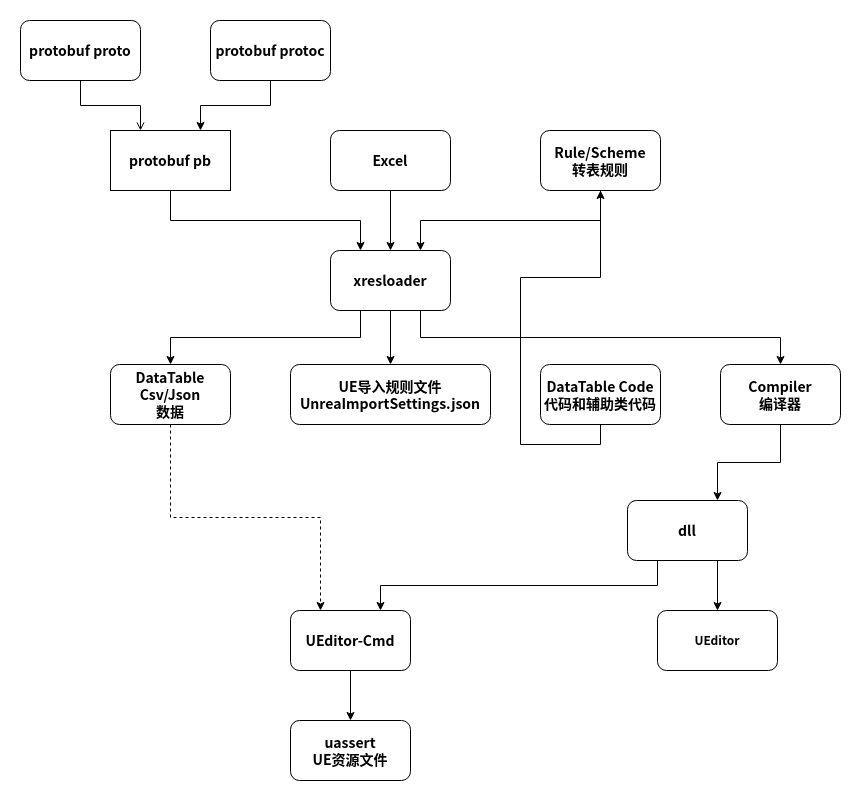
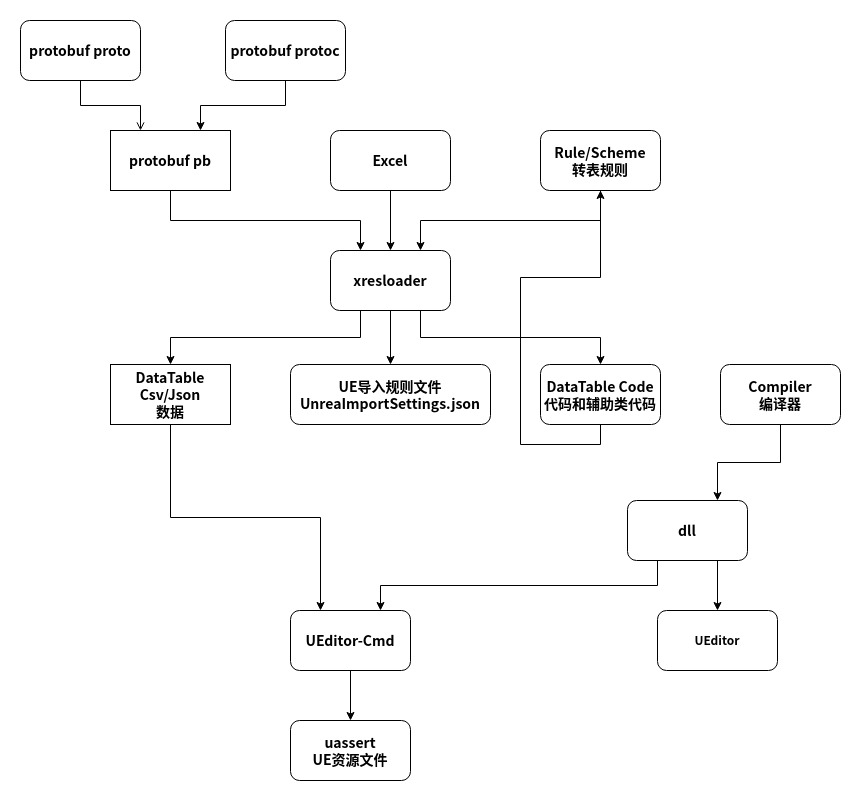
  <mxCell id="0" />
  <mxCell id="1" parent="0" />
  <mxCell id="2" style="edgeStyle=orthogonalEdgeStyle;rounded=0;orthogonalLoop=1;jettySize=auto;html=1;exitX=0.5;exitY=1;exitDx=0;exitDy=0;entryX=0.25;entryY=0;entryDx=0;entryDy=0;fontFamily=Noto Sans CJK SC;fontSize=14;fontStyle=1;endArrow=open;" parent="1" source="3" target="7" edge="1"><mxGeometry relative="1" as="geometry" /></mxCell>
  <mxCell id="3" value="protobuf proto" style="rounded=1;whiteSpace=wrap;html=1;fontFamily=Noto Sans CJK SC;fontSize=14;fontStyle=1" parent="1" vertex="1"><mxGeometry x="20" y="20" width="120" height="60" as="geometry" /></mxCell>
  <mxCell id="4" style="edgeStyle=orthogonalEdgeStyle;rounded=0;orthogonalLoop=1;jettySize=auto;html=1;exitX=0.5;exitY=1;exitDx=0;exitDy=0;entryX=0.75;entryY=0;entryDx=0;entryDy=0;fontFamily=Noto Sans CJK SC;fontSize=14;fontStyle=1" parent="1" source="5" target="7" edge="1"><mxGeometry relative="1" as="geometry"><mxPoint x="170" y="130" as="targetPoint" /></mxGeometry></mxCell>
- <mxCell id="5" value="protobuf protoc" style="rounded=1;whiteSpace=wrap;html=1;fontFamily=Noto Sans CJK SC;fontSize=14;fontStyle=1" parent="1" vertex="1"><mxGeometry x="210" y="20" width="120" height="60" as="geometry" /></mxCell>
+ <mxCell id="5" value="protobuf protoc" style="rounded=1;whiteSpace=wrap;html=1;fontFamily=Noto Sans CJK SC;fontSize=14;fontStyle=1" parent="1" vertex="1"><mxGeometry x="225" y="20" width="120" height="60" as="geometry" /></mxCell>
  <mxCell id="6" style="edgeStyle=orthogonalEdgeStyle;rounded=0;orthogonalLoop=1;jettySize=auto;html=1;exitX=0.5;exitY=1;exitDx=0;exitDy=0;entryX=0.25;entryY=0;entryDx=0;entryDy=0;fontFamily=Noto Sans CJK SC;fontSize=14;fontStyle=1" parent="1" source="7" target="15" edge="1"><mxGeometry relative="1" as="geometry" /></mxCell>
  <mxCell id="7" value="&lt;div style=&quot;font-size: 14px;&quot;&gt;protobuf pb&lt;/div&gt;" style="whiteSpace=wrap;html=1;fontFamily=Noto Sans CJK SC;fontSize=14;fontStyle=1;rounded=0;" parent="1" vertex="1"><mxGeometry x="110" y="130" width="120" height="60" as="geometry" /></mxCell>
  <mxCell id="8" style="edgeStyle=orthogonalEdgeStyle;rounded=0;orthogonalLoop=1;jettySize=auto;html=1;exitX=0.5;exitY=1;exitDx=0;exitDy=0;entryX=0.5;entryY=0;entryDx=0;entryDy=0;fontFamily=Noto Sans CJK SC;fontSize=14;fontStyle=1" parent="1" source="9" target="15" edge="1"><mxGeometry relative="1" as="geometry" /></mxCell>
  <mxCell id="9" value="Excel" style="rounded=1;whiteSpace=wrap;html=1;fontFamily=Noto Sans CJK SC;fontSize=14;fontStyle=1" parent="1" vertex="1"><mxGeometry x="330" y="130" width="120" height="60" as="geometry" /></mxCell>
  <mxCell id="10" style="edgeStyle=orthogonalEdgeStyle;rounded=0;orthogonalLoop=1;jettySize=auto;html=1;exitX=0.5;exitY=1;exitDx=0;exitDy=0;entryX=0.75;entryY=0;entryDx=0;entryDy=0;fontFamily=Noto Sans CJK SC;fontSize=14;fontStyle=1" parent="1" source="11" target="15" edge="1"><mxGeometry relative="1" as="geometry" /></mxCell>
  <mxCell id="11" value="Rule/Scheme&lt;br style=&quot;font-size: 14px;&quot;&gt;转表规则" style="rounded=1;whiteSpace=wrap;html=1;fontFamily=Noto Sans CJK SC;fontSize=14;fontStyle=1" parent="1" vertex="1"><mxGeometry x="540" y="130" width="120" height="60" as="geometry" /></mxCell>
  <mxCell id="12" style="edgeStyle=orthogonalEdgeStyle;rounded=0;orthogonalLoop=1;jettySize=auto;html=1;exitX=0.25;exitY=1;exitDx=0;exitDy=0;entryX=0.5;entryY=0;entryDx=0;entryDy=0;fontFamily=Noto Sans CJK SC;fontSize=14;fontStyle=1" parent="1" source="15" target="17" edge="1"><mxGeometry relative="1" as="geometry" /></mxCell>
  <mxCell id="13" style="edgeStyle=orthogonalEdgeStyle;rounded=0;orthogonalLoop=1;jettySize=auto;html=1;exitX=0.5;exitY=1;exitDx=0;exitDy=0;entryX=0.5;entryY=0;entryDx=0;entryDy=0;fontFamily=Noto Sans CJK SC;fontSize=14;fontStyle=1" parent="1" source="15" target="18" edge="1"><mxGeometry relative="1" as="geometry" /></mxCell>
- <mxCell id="14" style="edgeStyle=orthogonalEdgeStyle;rounded=0;orthogonalLoop=1;jettySize=auto;html=1;exitX=0.75;exitY=1;exitDx=0;exitDy=0;fontFamily=Noto Sans CJK SC;fontSize=14;fontStyle=1;" parent="1" source="15" target="24" edge="1"><mxGeometry relative="1" as="geometry" /></mxCell>
+ <mxCell id="14" style="edgeStyle=orthogonalEdgeStyle;rounded=0;orthogonalLoop=1;jettySize=auto;html=1;exitX=0.75;exitY=1;exitDx=0;exitDy=0;entryX=0.5;entryY=0;entryDx=0;entryDy=0;fontFamily=Noto Sans CJK SC;fontSize=14;fontStyle=1" parent="1" source="15" target="20" edge="1"><mxGeometry relative="1" as="geometry" /></mxCell>
  <mxCell id="15" value="xresloader" style="rounded=1;whiteSpace=wrap;html=1;fontFamily=Noto Sans CJK SC;fontSize=14;fontStyle=1" parent="1" vertex="1"><mxGeometry x="330" y="250" width="120" height="60" as="geometry" /></mxCell>
- <mxCell id="16" style="edgeStyle=orthogonalEdgeStyle;rounded=0;orthogonalLoop=1;jettySize=auto;html=1;exitX=0.5;exitY=1;exitDx=0;exitDy=0;entryX=0.25;entryY=0;entryDx=0;entryDy=0;fontSize=14;fontFamily=Noto Sans CJK SC;fontStyle=1;dashed=1;" parent="1" source="17" target="22" edge="1"><mxGeometry relative="1" as="geometry" /></mxCell>
- <mxCell id="17" value="DataTable Csv/Json&lt;br style=&quot;font-size: 14px;&quot;&gt;数据" style="rounded=1;whiteSpace=wrap;html=1;fontFamily=Noto Sans CJK SC;fontSize=14;fontStyle=1" parent="1" vertex="1"><mxGeometry x="110" y="364" width="120" height="60" as="geometry" /></mxCell>
+ <mxCell id="16" style="edgeStyle=orthogonalEdgeStyle;rounded=0;orthogonalLoop=1;jettySize=auto;html=1;exitX=0.5;exitY=1;exitDx=0;exitDy=0;entryX=0.25;entryY=0;entryDx=0;entryDy=0;fontSize=14;fontFamily=Noto Sans CJK SC;fontStyle=1" parent="1" source="17" target="22" edge="1"><mxGeometry relative="1" as="geometry" /></mxCell>
+ <mxCell id="17" value="DataTable Csv/Json&lt;br style=&quot;font-size: 14px;&quot;&gt;数据" style="whiteSpace=wrap;html=1;fontFamily=Noto Sans CJK SC;fontSize=14;fontStyle=1;rounded=0;" parent="1" vertex="1"><mxGeometry x="110" y="364" width="120" height="60" as="geometry" /></mxCell>
  <mxCell id="18" value="UE导入规则文件&lt;br style=&quot;font-size: 14px;&quot;&gt;&lt;span style=&quot;font-size: 14px;&quot;&gt;UnreaImportSettings.json&lt;/span&gt;" style="rounded=1;whiteSpace=wrap;html=1;fontFamily=Noto Sans CJK SC;fontSize=14;fontStyle=1" parent="1" vertex="1"><mxGeometry x="290" y="364" width="200" height="60" as="geometry" /></mxCell>
  <mxCell id="19" style="edgeStyle=orthogonalEdgeStyle;rounded=0;orthogonalLoop=1;jettySize=auto;html=1;exitX=0.5;exitY=1;exitDx=0;exitDy=0;fontSize=14;fontFamily=Noto Sans CJK SC;fontStyle=1;" parent="1" source="20" target="11" edge="1"><mxGeometry relative="1" as="geometry" /></mxCell>
  <mxCell id="20" value="DataTable Code&lt;br style=&quot;font-size: 14px;&quot;&gt;代码和辅助类代码" style="rounded=1;whiteSpace=wrap;html=1;fontFamily=Noto Sans CJK SC;fontSize=14;fontStyle=1" parent="1" vertex="1"><mxGeometry x="540" y="364" width="120" height="60" as="geometry" /></mxCell>
  <mxCell id="21" style="edgeStyle=orthogonalEdgeStyle;rounded=0;orthogonalLoop=1;jettySize=auto;html=1;exitX=0.5;exitY=1;exitDx=0;exitDy=0;entryX=0.5;entryY=0;entryDx=0;entryDy=0;fontSize=14;fontFamily=Noto Sans CJK SC;fontStyle=1" parent="1" source="22" target="25" edge="1"><mxGeometry relative="1" as="geometry" /></mxCell>
  <mxCell id="22" value="UEditor-Cmd" style="rounded=1;whiteSpace=wrap;html=1;fontSize=14;fontFamily=Noto Sans CJK SC;fontStyle=1" parent="1" vertex="1"><mxGeometry x="290" y="610" width="120" height="60" as="geometry" /></mxCell>
  <mxCell id="23" style="edgeStyle=orthogonalEdgeStyle;rounded=0;orthogonalLoop=1;jettySize=auto;html=1;exitX=0.5;exitY=1;exitDx=0;exitDy=0;entryX=0.75;entryY=0;entryDx=0;entryDy=0;fontSize=14;fontFamily=Noto Sans CJK SC;fontStyle=1" parent="1" source="24" target="28" edge="1"><mxGeometry relative="1" as="geometry" /></mxCell>
  <mxCell id="24" value="Compiler&lt;br&gt;编译器" style="rounded=1;whiteSpace=wrap;html=1;fontSize=14;fontFamily=Noto Sans CJK SC;fontStyle=1" parent="1" vertex="1"><mxGeometry x="720" y="364" width="120" height="60" as="geometry" /></mxCell>
  <mxCell id="25" value="uassert&lt;br&gt;UE资源文件" style="rounded=1;whiteSpace=wrap;html=1;fontSize=14;fontFamily=Noto Sans CJK SC;fontStyle=1" parent="1" vertex="1"><mxGeometry x="290" y="720" width="120" height="60" as="geometry" /></mxCell>
  <mxCell id="26" style="edgeStyle=orthogonalEdgeStyle;rounded=0;orthogonalLoop=1;jettySize=auto;html=1;exitX=0.25;exitY=1;exitDx=0;exitDy=0;entryX=0.75;entryY=0;entryDx=0;entryDy=0;fontSize=14;fontFamily=Noto Sans CJK SC;fontStyle=1" parent="1" source="28" target="22" edge="1"><mxGeometry relative="1" as="geometry" /></mxCell>
  <mxCell id="27" style="edgeStyle=orthogonalEdgeStyle;rounded=0;orthogonalLoop=1;jettySize=auto;html=1;exitX=0.75;exitY=1;exitDx=0;exitDy=0;entryX=0.5;entryY=0;entryDx=0;entryDy=0;fontFamily=Noto Sans CJK SC;fontStyle=1" edge="1" parent="1" source="28" target="29"><mxGeometry relative="1" as="geometry" /></mxCell>
  <mxCell id="28" value="dll" style="rounded=1;whiteSpace=wrap;html=1;fontSize=14;fontFamily=Noto Sans CJK SC;fontStyle=1" parent="1" vertex="1"><mxGeometry x="627" y="500" width="120" height="60" as="geometry" /></mxCell>
  <mxCell id="29" value="UEditor" style="rounded=1;whiteSpace=wrap;html=1;fontFamily=Noto Sans CJK SC;fontStyle=1" vertex="1" parent="1"><mxGeometry x="657" y="610" width="120" height="60" as="geometry" /></mxCell>
